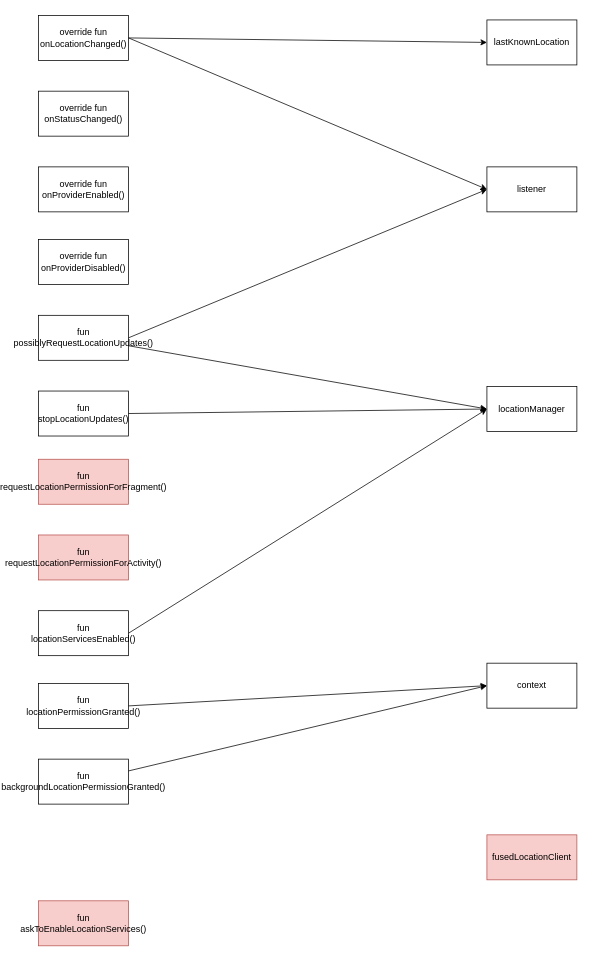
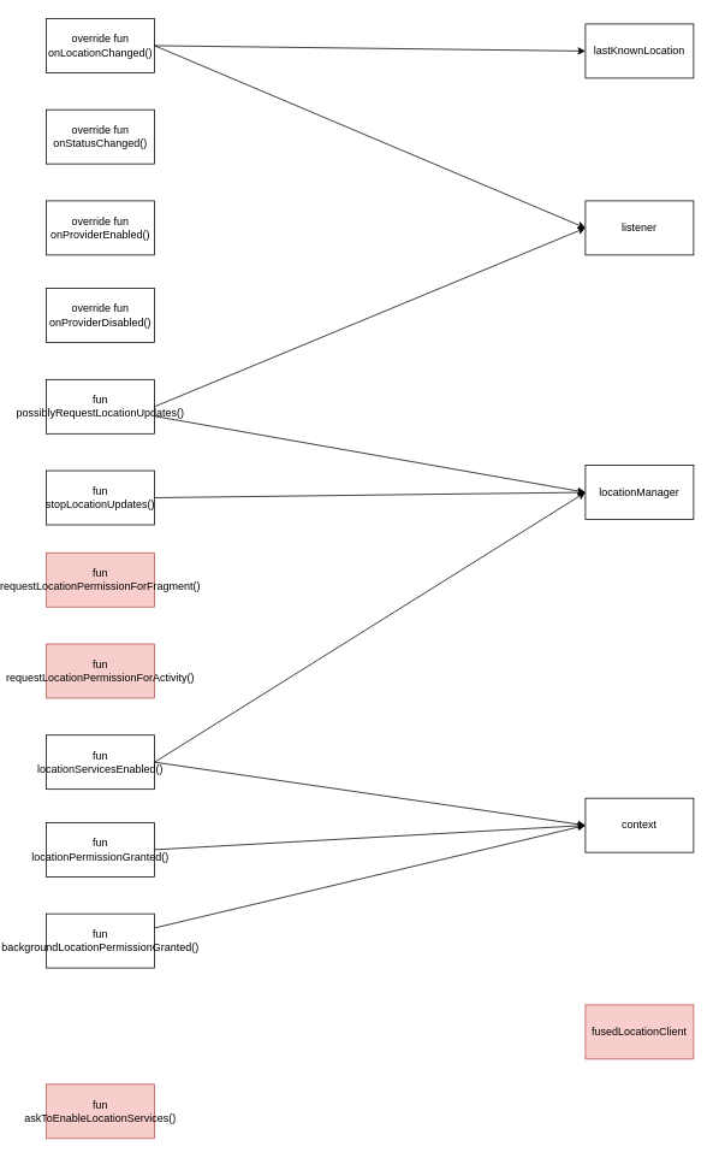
  <mxCell id="0" />
  <mxCell id="1" parent="0" />
  <mxCell id="2" value="override fun onLocationChanged()" style="rounded=0;whiteSpace=wrap;html=1;" parent="1" vertex="1"><mxGeometry x="20" y="20" width="120" height="60" as="geometry" /></mxCell>
  <mxCell id="3" value="context" style="rounded=0;whiteSpace=wrap;html=1;" parent="1" vertex="1"><mxGeometry x="618" y="884" width="120" height="60" as="geometry" /></mxCell>
  <mxCell id="4" value="override fun onStatusChanged()" style="rounded=0;whiteSpace=wrap;html=1;" parent="1" vertex="1"><mxGeometry x="20" y="121" width="120" height="60" as="geometry" /></mxCell>
  <mxCell id="5" value="locationManager" style="rounded=0;whiteSpace=wrap;html=1;" parent="1" vertex="1"><mxGeometry x="618" y="515" width="120" height="60" as="geometry" /></mxCell>
  <mxCell id="6" value="override fun onProviderEnabled()" style="rounded=0;whiteSpace=wrap;html=1;" parent="1" vertex="1"><mxGeometry x="20" y="222" width="120" height="60" as="geometry" /></mxCell>
  <mxCell id="7" value="lastKnownLocation" style="rounded=0;whiteSpace=wrap;html=1;" parent="1" vertex="1"><mxGeometry x="618" y="26" width="120" height="60" as="geometry" /></mxCell>
  <mxCell id="8" value="" style="endArrow=classic;html=1;exitX=1;exitY=0.5;exitDx=0;exitDy=0;entryX=0;entryY=0.5;entryDx=0;entryDy=0;" parent="1" source="2" target="7" edge="1"><mxGeometry width="50" height="50" relative="1" as="geometry"><mxPoint x="20" y="353" as="sourcePoint" /><mxPoint x="257" y="91" as="targetPoint" /></mxGeometry></mxCell>
  <mxCell id="9" value="override fun onProviderDisabled()" style="rounded=0;whiteSpace=wrap;html=1;" parent="1" vertex="1"><mxGeometry x="20" y="319" width="120" height="60" as="geometry" /></mxCell>
  <mxCell id="10" value="listener" style="rounded=0;whiteSpace=wrap;html=1;" parent="1" vertex="1"><mxGeometry x="618" y="222" width="120" height="60" as="geometry" /></mxCell>
  <mxCell id="11" value="fun possiblyRequestLocationUpdates()" style="rounded=0;whiteSpace=wrap;html=1;" parent="1" vertex="1"><mxGeometry x="20" y="420" width="120" height="60" as="geometry" /></mxCell>
  <mxCell id="12" value="fusedLocationClient" style="rounded=0;whiteSpace=wrap;html=1;fillColor=#f8cecc;strokeColor=#b85450;" parent="1" vertex="1"><mxGeometry x="618" y="1113" width="120" height="60" as="geometry" /></mxCell>
  <mxCell id="13" value="fun stopLocationUpdates()" style="rounded=0;whiteSpace=wrap;html=1;" parent="1" vertex="1"><mxGeometry x="20" y="521" width="120" height="60" as="geometry" /></mxCell>
  <mxCell id="14" value="" style="endArrow=classic;html=1;entryX=0;entryY=0.5;entryDx=0;entryDy=0;" parent="1" source="11" target="5" edge="1"><mxGeometry width="50" height="50" relative="1" as="geometry"><mxPoint x="188" y="480" as="sourcePoint" /><mxPoint x="262" y="438" as="targetPoint" /></mxGeometry></mxCell>
  <mxCell id="15" value="" style="endArrow=classic;html=1;entryX=0;entryY=0.5;entryDx=0;entryDy=0;exitX=1;exitY=0.5;exitDx=0;exitDy=0;" parent="1" source="13" target="5" edge="1"><mxGeometry width="50" height="50" relative="1" as="geometry"><mxPoint x="227" y="680" as="sourcePoint" /><mxPoint x="308" y="551" as="targetPoint" /></mxGeometry></mxCell>
  <mxCell id="16" value="fun requestLocationPermissionForFragment()" style="rounded=0;whiteSpace=wrap;html=1;fillColor=#f8cecc;strokeColor=#b85450;" parent="1" vertex="1"><mxGeometry x="20" y="612" width="120" height="60" as="geometry" /></mxCell>
  <mxCell id="17" value="fun requestLocationPermissionForActivity()" style="rounded=0;whiteSpace=wrap;html=1;fillColor=#f8cecc;strokeColor=#b85450;" parent="1" vertex="1"><mxGeometry x="20" y="713" width="120" height="60" as="geometry" /></mxCell>
  <mxCell id="18" value="fun locationServicesEnabled()" style="rounded=0;whiteSpace=wrap;html=1;" parent="1" vertex="1"><mxGeometry x="20" y="814" width="120" height="60" as="geometry" /></mxCell>
+ <mxCell id="19" value="" style="endArrow=classic;html=1;entryX=0;entryY=0.5;entryDx=0;entryDy=0;exitX=1;exitY=0.5;exitDx=0;exitDy=0;" parent="1" source="18" target="3" edge="1"><mxGeometry width="50" height="50" relative="1" as="geometry"><mxPoint x="227" y="973" as="sourcePoint" /><mxPoint x="308" y="844" as="targetPoint" /></mxGeometry></mxCell>
  <mxCell id="20" value="fun locationPermissionGranted()" style="rounded=0;whiteSpace=wrap;html=1;" parent="1" vertex="1"><mxGeometry x="20" y="911" width="120" height="60" as="geometry" /></mxCell>
  <mxCell id="21" value="fun backgroundLocationPermissionGranted()" style="rounded=0;whiteSpace=wrap;html=1;" parent="1" vertex="1"><mxGeometry x="20" y="1012" width="120" height="60" as="geometry" /></mxCell>
  <mxCell id="22" value="" style="endArrow=classic;html=1;exitX=1;exitY=0.5;exitDx=0;exitDy=0;entryX=0;entryY=0.5;entryDx=0;entryDy=0;" parent="1" source="20" target="3" edge="1"><mxGeometry width="50" height="50" relative="1" as="geometry"><mxPoint x="20" y="1244" as="sourcePoint" /><mxPoint x="308" y="55" as="targetPoint" /></mxGeometry></mxCell>
  <mxCell id="23" value="" style="endArrow=classic;html=1;entryX=0;entryY=0.5;entryDx=0;entryDy=0;" parent="1" source="21" target="3" edge="1"><mxGeometry width="50" height="50" relative="1" as="geometry"><mxPoint x="188" y="1072" as="sourcePoint" /><mxPoint x="308" y="53" as="targetPoint" /></mxGeometry></mxCell>
  <mxCell id="24" value="fun askToEnableLocationServices()" style="rounded=0;whiteSpace=wrap;html=1;fillColor=#f8cecc;strokeColor=#b85450;" parent="1" vertex="1"><mxGeometry x="20" y="1201" width="120" height="60" as="geometry" /></mxCell>
  <mxCell id="25" value="" style="endArrow=classic;html=1;exitX=1;exitY=0.5;exitDx=0;exitDy=0;entryX=0;entryY=0.5;entryDx=0;entryDy=0;" parent="1" source="18" target="5" edge="1"><mxGeometry width="50" height="50" relative="1" as="geometry"><mxPoint x="272" y="817" as="sourcePoint" /><mxPoint x="322" y="767" as="targetPoint" /></mxGeometry></mxCell>
  <mxCell id="26" value="" style="endArrow=classic;html=1;exitX=1;exitY=0.5;exitDx=0;exitDy=0;entryX=0;entryY=0.5;entryDx=0;entryDy=0;" parent="1" source="2" target="10" edge="1"><mxGeometry width="50" height="50" relative="1" as="geometry"><mxPoint x="409" y="56" as="sourcePoint" /><mxPoint x="459" y="6" as="targetPoint" /></mxGeometry></mxCell>
  <mxCell id="27" value="" style="endArrow=classic;html=1;entryX=0;entryY=0.5;entryDx=0;entryDy=0;exitX=1;exitY=0.5;exitDx=0;exitDy=0;" parent="1" source="11" target="10" edge="1"><mxGeometry width="50" height="50" relative="1" as="geometry"><mxPoint x="431" y="68" as="sourcePoint" /><mxPoint x="481" y="18" as="targetPoint" /></mxGeometry></mxCell>
